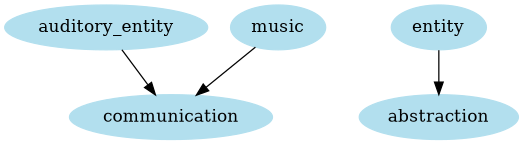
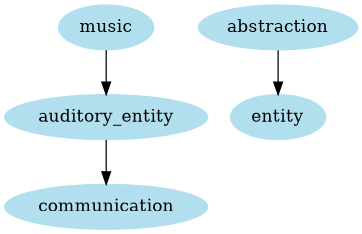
  digraph {
    node [color=lightblue2 style=filled]
    n1 [label=auditory_entity]
    music
    communication
    abstraction
    entity
    n1 -> communication
-   music -> communication
-   entity -> abstraction
+   music -> n1
+   abstraction -> entity
  }
